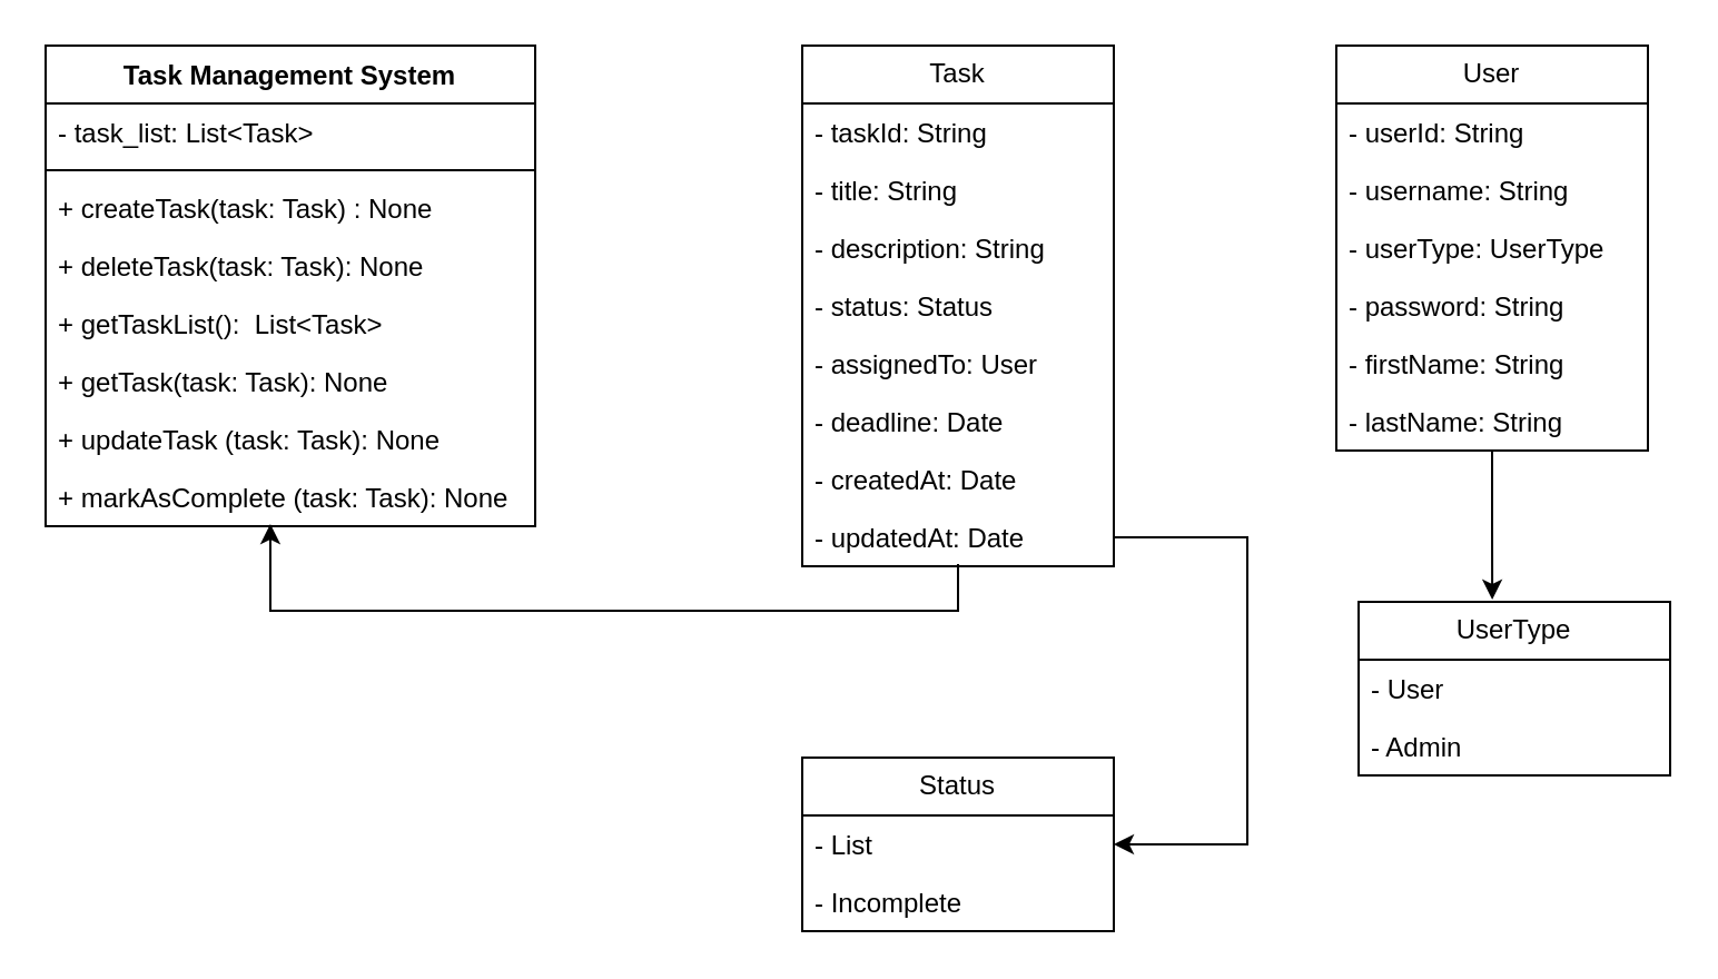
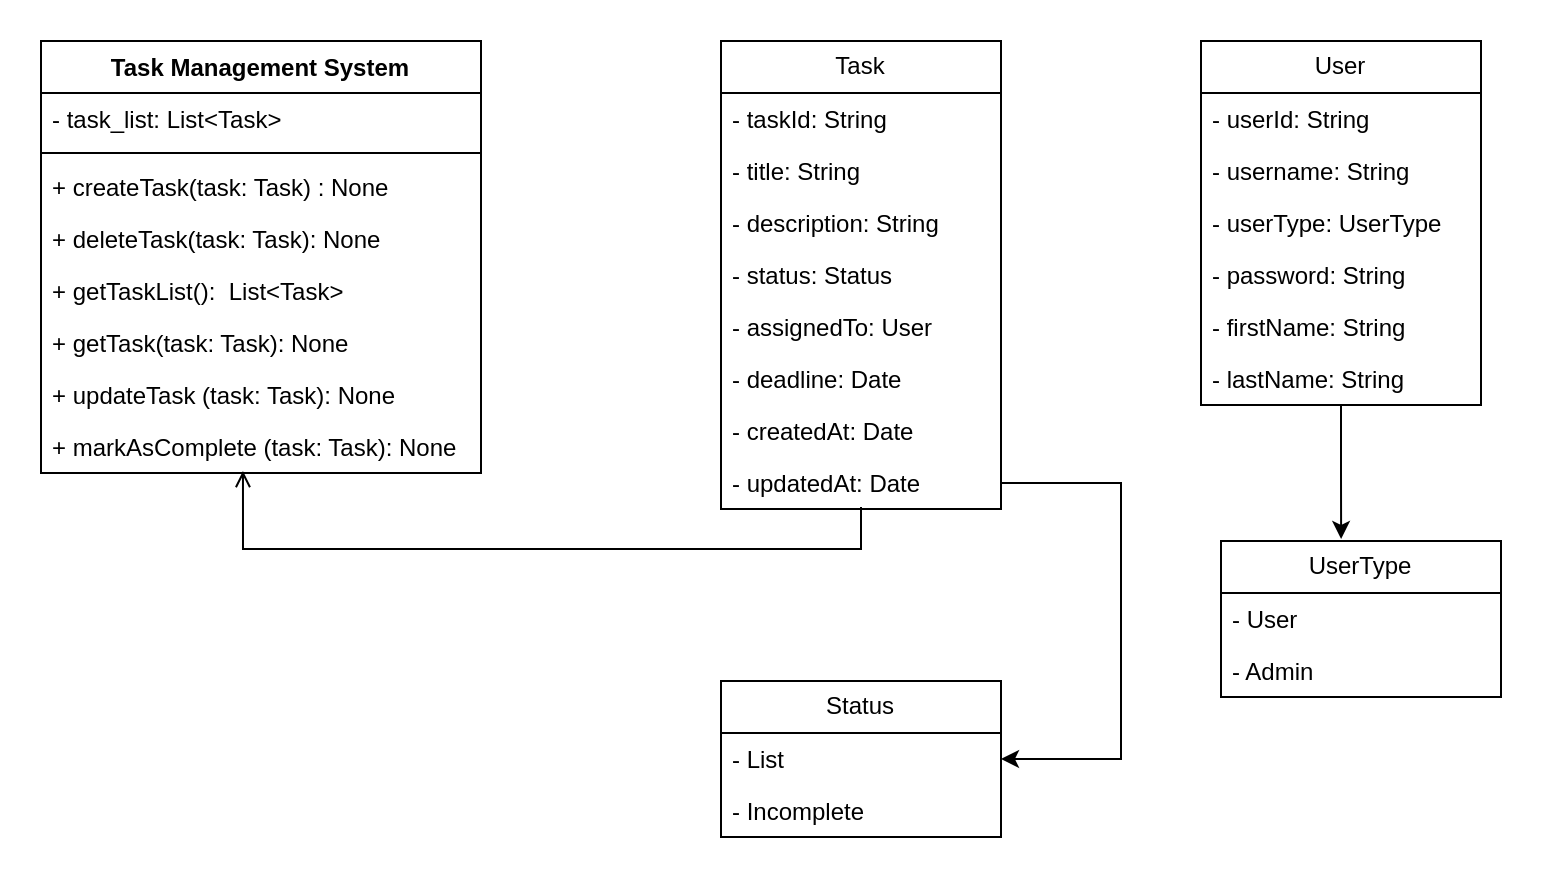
  <mxCell id="0" />
  <mxCell id="1" parent="0" />
- <mxCell id="2" style="edgeStyle=orthogonalEdgeStyle;rounded=0;orthogonalLoop=1;jettySize=auto;html=1;entryX=0.459;entryY=0.962;entryDx=0;entryDy=0;entryPerimeter=0;exitX=0.5;exitY=0.962;exitDx=0;exitDy=0;exitPerimeter=0;" edge="1" parent="1" source="11" target="20"><mxGeometry relative="1" as="geometry"><mxPoint x="320" y="440" as="targetPoint" /></mxGeometry></mxCell>
+ <mxCell id="2" style="edgeStyle=orthogonalEdgeStyle;rounded=0;orthogonalLoop=1;jettySize=auto;html=1;entryX=0.459;entryY=0.962;entryDx=0;entryDy=0;entryPerimeter=0;exitX=0.5;exitY=0.962;exitDx=0;exitDy=0;exitPerimeter=0;endArrow=open;" edge="1" parent="1" source="11" target="20"><mxGeometry relative="1" as="geometry"><mxPoint x="320" y="440" as="targetPoint" /></mxGeometry></mxCell>
  <mxCell id="3" value="Task" style="swimlane;fontStyle=0;childLayout=stackLayout;horizontal=1;startSize=26;fillColor=none;horizontalStack=0;resizeParent=1;resizeParentMax=0;resizeLast=0;collapsible=1;marginBottom=0;whiteSpace=wrap;html=1;" vertex="1" parent="1"><mxGeometry x="360" y="20" width="140" height="234" as="geometry" /></mxCell>
  <mxCell id="4" value="- taskId: String" style="text;strokeColor=none;fillColor=none;align=left;verticalAlign=top;spacingLeft=4;spacingRight=4;overflow=hidden;rotatable=0;points=[[0,0.5],[1,0.5]];portConstraint=eastwest;whiteSpace=wrap;html=1;" vertex="1" parent="3"><mxGeometry y="26" width="140" height="26" as="geometry" /></mxCell>
  <mxCell id="5" value="- title: String" style="text;strokeColor=none;fillColor=none;align=left;verticalAlign=top;spacingLeft=4;spacingRight=4;overflow=hidden;rotatable=0;points=[[0,0.5],[1,0.5]];portConstraint=eastwest;whiteSpace=wrap;html=1;" vertex="1" parent="3"><mxGeometry y="52" width="140" height="26" as="geometry" /></mxCell>
  <mxCell id="6" value="- description: String" style="text;strokeColor=none;fillColor=none;align=left;verticalAlign=top;spacingLeft=4;spacingRight=4;overflow=hidden;rotatable=0;points=[[0,0.5],[1,0.5]];portConstraint=eastwest;whiteSpace=wrap;html=1;" vertex="1" parent="3"><mxGeometry y="78" width="140" height="26" as="geometry" /></mxCell>
  <mxCell id="7" value="- status: Status" style="text;strokeColor=none;fillColor=none;align=left;verticalAlign=top;spacingLeft=4;spacingRight=4;overflow=hidden;rotatable=0;points=[[0,0.5],[1,0.5]];portConstraint=eastwest;whiteSpace=wrap;html=1;" vertex="1" parent="3"><mxGeometry y="104" width="140" height="26" as="geometry" /></mxCell>
  <mxCell id="8" value="- assignedTo: User" style="text;strokeColor=none;fillColor=none;align=left;verticalAlign=top;spacingLeft=4;spacingRight=4;overflow=hidden;rotatable=0;points=[[0,0.5],[1,0.5]];portConstraint=eastwest;whiteSpace=wrap;html=1;" vertex="1" parent="3"><mxGeometry y="130" width="140" height="26" as="geometry" /></mxCell>
  <mxCell id="9" value="- deadline: Date" style="text;strokeColor=none;fillColor=none;align=left;verticalAlign=top;spacingLeft=4;spacingRight=4;overflow=hidden;rotatable=0;points=[[0,0.5],[1,0.5]];portConstraint=eastwest;whiteSpace=wrap;html=1;" vertex="1" parent="3"><mxGeometry y="156" width="140" height="26" as="geometry" /></mxCell>
  <mxCell id="10" value="- createdAt: Date" style="text;strokeColor=none;fillColor=none;align=left;verticalAlign=top;spacingLeft=4;spacingRight=4;overflow=hidden;rotatable=0;points=[[0,0.5],[1,0.5]];portConstraint=eastwest;whiteSpace=wrap;html=1;" vertex="1" parent="3"><mxGeometry y="182" width="140" height="26" as="geometry" /></mxCell>
  <mxCell id="11" value="- updatedAt: Date" style="text;strokeColor=none;fillColor=none;align=left;verticalAlign=top;spacingLeft=4;spacingRight=4;overflow=hidden;rotatable=0;points=[[0,0.5],[1,0.5]];portConstraint=eastwest;whiteSpace=wrap;html=1;" vertex="1" parent="3"><mxGeometry y="208" width="140" height="26" as="geometry" /></mxCell>
  <mxCell id="12" value="Task Management System" style="swimlane;fontStyle=1;align=center;verticalAlign=top;childLayout=stackLayout;horizontal=1;startSize=26;horizontalStack=0;resizeParent=1;resizeParentMax=0;resizeLast=0;collapsible=1;marginBottom=0;whiteSpace=wrap;html=1;" vertex="1" parent="1"><mxGeometry x="20" y="20" width="220" height="216" as="geometry" /></mxCell>
  <mxCell id="13" value="- task_list: List&amp;lt;Task&amp;gt;" style="text;strokeColor=none;fillColor=none;align=left;verticalAlign=top;spacingLeft=4;spacingRight=4;overflow=hidden;rotatable=0;points=[[0,0.5],[1,0.5]];portConstraint=eastwest;whiteSpace=wrap;html=1;" vertex="1" parent="12"><mxGeometry y="26" width="220" height="26" as="geometry" /></mxCell>
  <mxCell id="14" value="" style="line;strokeWidth=1;fillColor=none;align=left;verticalAlign=middle;spacingTop=-1;spacingLeft=3;spacingRight=3;rotatable=0;labelPosition=right;points=[];portConstraint=eastwest;strokeColor=inherit;" vertex="1" parent="12"><mxGeometry y="52" width="220" height="8" as="geometry" /></mxCell>
  <mxCell id="15" value="+ createTask(task: Task) : None" style="text;strokeColor=none;fillColor=none;align=left;verticalAlign=top;spacingLeft=4;spacingRight=4;overflow=hidden;rotatable=0;points=[[0,0.5],[1,0.5]];portConstraint=eastwest;whiteSpace=wrap;html=1;" vertex="1" parent="12"><mxGeometry y="60" width="220" height="26" as="geometry" /></mxCell>
  <mxCell id="16" value="+ deleteTask(task: Task): None" style="text;strokeColor=none;fillColor=none;align=left;verticalAlign=top;spacingLeft=4;spacingRight=4;overflow=hidden;rotatable=0;points=[[0,0.5],[1,0.5]];portConstraint=eastwest;whiteSpace=wrap;html=1;" vertex="1" parent="12"><mxGeometry y="86" width="220" height="26" as="geometry" /></mxCell>
  <mxCell id="17" value="+ getTaskList():&amp;nbsp; List&amp;lt;Task&amp;gt;" style="text;strokeColor=none;fillColor=none;align=left;verticalAlign=top;spacingLeft=4;spacingRight=4;overflow=hidden;rotatable=0;points=[[0,0.5],[1,0.5]];portConstraint=eastwest;whiteSpace=wrap;html=1;" vertex="1" parent="12"><mxGeometry y="112" width="220" height="26" as="geometry" /></mxCell>
  <mxCell id="18" value="+ getTask(task: Task): None" style="text;strokeColor=none;fillColor=none;align=left;verticalAlign=top;spacingLeft=4;spacingRight=4;overflow=hidden;rotatable=0;points=[[0,0.5],[1,0.5]];portConstraint=eastwest;whiteSpace=wrap;html=1;" vertex="1" parent="12"><mxGeometry y="138" width="220" height="26" as="geometry" /></mxCell>
  <mxCell id="19" value="+ updateTask (task: Task): None" style="text;strokeColor=none;fillColor=none;align=left;verticalAlign=top;spacingLeft=4;spacingRight=4;overflow=hidden;rotatable=0;points=[[0,0.5],[1,0.5]];portConstraint=eastwest;whiteSpace=wrap;html=1;" vertex="1" parent="12"><mxGeometry y="164" width="220" height="26" as="geometry" /></mxCell>
  <mxCell id="20" value="+ markAsComplete (task: Task): None" style="text;strokeColor=none;fillColor=none;align=left;verticalAlign=top;spacingLeft=4;spacingRight=4;overflow=hidden;rotatable=0;points=[[0,0.5],[1,0.5]];portConstraint=eastwest;whiteSpace=wrap;html=1;" vertex="1" parent="12"><mxGeometry y="190" width="220" height="26" as="geometry" /></mxCell>
  <mxCell id="21" value="User" style="swimlane;fontStyle=0;childLayout=stackLayout;horizontal=1;startSize=26;fillColor=none;horizontalStack=0;resizeParent=1;resizeParentMax=0;resizeLast=0;collapsible=1;marginBottom=0;whiteSpace=wrap;html=1;" vertex="1" parent="1"><mxGeometry x="600" y="20" width="140" height="182" as="geometry" /></mxCell>
  <mxCell id="22" value="- userId: String" style="text;strokeColor=none;fillColor=none;align=left;verticalAlign=top;spacingLeft=4;spacingRight=4;overflow=hidden;rotatable=0;points=[[0,0.5],[1,0.5]];portConstraint=eastwest;whiteSpace=wrap;html=1;" vertex="1" parent="21"><mxGeometry y="26" width="140" height="26" as="geometry" /></mxCell>
  <mxCell id="23" value="- username: String" style="text;strokeColor=none;fillColor=none;align=left;verticalAlign=top;spacingLeft=4;spacingRight=4;overflow=hidden;rotatable=0;points=[[0,0.5],[1,0.5]];portConstraint=eastwest;whiteSpace=wrap;html=1;" vertex="1" parent="21"><mxGeometry y="52" width="140" height="26" as="geometry" /></mxCell>
  <mxCell id="24" value="- userType: UserType" style="text;strokeColor=none;fillColor=none;align=left;verticalAlign=top;spacingLeft=4;spacingRight=4;overflow=hidden;rotatable=0;points=[[0,0.5],[1,0.5]];portConstraint=eastwest;whiteSpace=wrap;html=1;" vertex="1" parent="21"><mxGeometry y="78" width="140" height="26" as="geometry" /></mxCell>
  <mxCell id="25" value="- password: String" style="text;strokeColor=none;fillColor=none;align=left;verticalAlign=top;spacingLeft=4;spacingRight=4;overflow=hidden;rotatable=0;points=[[0,0.5],[1,0.5]];portConstraint=eastwest;whiteSpace=wrap;html=1;" vertex="1" parent="21"><mxGeometry y="104" width="140" height="26" as="geometry" /></mxCell>
  <mxCell id="26" value="- firstName: String" style="text;strokeColor=none;fillColor=none;align=left;verticalAlign=top;spacingLeft=4;spacingRight=4;overflow=hidden;rotatable=0;points=[[0,0.5],[1,0.5]];portConstraint=eastwest;whiteSpace=wrap;html=1;" vertex="1" parent="21"><mxGeometry y="130" width="140" height="26" as="geometry" /></mxCell>
  <mxCell id="27" value="- lastName: String" style="text;strokeColor=none;fillColor=none;align=left;verticalAlign=top;spacingLeft=4;spacingRight=4;overflow=hidden;rotatable=0;points=[[0,0.5],[1,0.5]];portConstraint=eastwest;whiteSpace=wrap;html=1;" vertex="1" parent="21"><mxGeometry y="156" width="140" height="26" as="geometry" /></mxCell>
  <mxCell id="28" value="Status" style="swimlane;fontStyle=0;childLayout=stackLayout;horizontal=1;startSize=26;fillColor=none;horizontalStack=0;resizeParent=1;resizeParentMax=0;resizeLast=0;collapsible=1;marginBottom=0;whiteSpace=wrap;html=1;" vertex="1" parent="1"><mxGeometry x="360" y="340" width="140" height="78" as="geometry" /></mxCell>
  <mxCell id="29" value="- List" style="text;strokeColor=none;fillColor=none;align=left;verticalAlign=top;spacingLeft=4;spacingRight=4;overflow=hidden;rotatable=0;points=[[0,0.5],[1,0.5]];portConstraint=eastwest;whiteSpace=wrap;html=1;" vertex="1" parent="28"><mxGeometry y="26" width="140" height="26" as="geometry" /></mxCell>
  <mxCell id="30" value="- Incomplete" style="text;strokeColor=none;fillColor=none;align=left;verticalAlign=top;spacingLeft=4;spacingRight=4;overflow=hidden;rotatable=0;points=[[0,0.5],[1,0.5]];portConstraint=eastwest;whiteSpace=wrap;html=1;" vertex="1" parent="28"><mxGeometry y="52" width="140" height="26" as="geometry" /></mxCell>
  <mxCell id="31" style="edgeStyle=orthogonalEdgeStyle;rounded=0;orthogonalLoop=1;jettySize=auto;html=1;entryX=1;entryY=0.5;entryDx=0;entryDy=0;" edge="1" parent="1" source="11" target="29"><mxGeometry relative="1" as="geometry"><Array as="points"><mxPoint x="560" y="241" /><mxPoint x="560" y="379" /></Array></mxGeometry></mxCell>
  <mxCell id="32" value="UserType" style="swimlane;fontStyle=0;childLayout=stackLayout;horizontal=1;startSize=26;fillColor=none;horizontalStack=0;resizeParent=1;resizeParentMax=0;resizeLast=0;collapsible=1;marginBottom=0;whiteSpace=wrap;html=1;" vertex="1" parent="1"><mxGeometry x="610" y="270" width="140" height="78" as="geometry" /></mxCell>
  <mxCell id="33" value="- User" style="text;strokeColor=none;fillColor=none;align=left;verticalAlign=top;spacingLeft=4;spacingRight=4;overflow=hidden;rotatable=0;points=[[0,0.5],[1,0.5]];portConstraint=eastwest;whiteSpace=wrap;html=1;" vertex="1" parent="32"><mxGeometry y="26" width="140" height="26" as="geometry" /></mxCell>
  <mxCell id="34" value="- Admin" style="text;strokeColor=none;fillColor=none;align=left;verticalAlign=top;spacingLeft=4;spacingRight=4;overflow=hidden;rotatable=0;points=[[0,0.5],[1,0.5]];portConstraint=eastwest;whiteSpace=wrap;html=1;" vertex="1" parent="32"><mxGeometry y="52" width="140" height="26" as="geometry" /></mxCell>
  <mxCell id="35" style="edgeStyle=orthogonalEdgeStyle;rounded=0;orthogonalLoop=1;jettySize=auto;html=1;entryX=0.429;entryY=-0.013;entryDx=0;entryDy=0;entryPerimeter=0;" edge="1" parent="1" source="21" target="32"><mxGeometry relative="1" as="geometry" /></mxCell>
